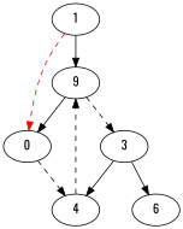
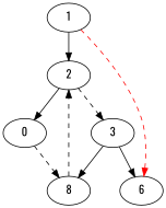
  digraph {
    fontname=Oswald
    node [fontname=Oswald]
    edge [fontname=Oswald]
    1
-   2 [label=9]
+   2
    n3 [label=0]
    3
-   4
+   4 [label=8]
    6
    1 -> 2
-   1 -> n3 [color=red style=dashed]
+   1 -> 6 [color=red style=dashed]
    2 -> n3
    2 -> 3 [style=dashed]
    n3 -> 4 [style=dashed]
    3 -> 4
    3 -> 6
    4 -> 2 [style=dashed]
  }
